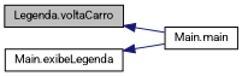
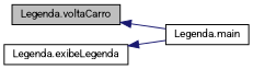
  digraph {
    fontname=Roboto
    rankdir=LR
    node [color=black fillcolor=white fontname=Roboto fontsize=10 shape=record style=filled]
    edge [color=midnightblue dir=back fontname=Roboto fontsize=10 labelfontname=Helvetica labelfontsize=10 style=solid]
    n1 [fillcolor=grey75 fontcolor=black height=0.2 label="Legenda.voltaCarro" width=0.4]
-   n2 [height=0.2 label="Main.main" width=0.4]
-   n3 [height=0.2 label="Main.exibeLegenda" width=0.4]
+   n2 [height=0.2 label="Legenda.main" width=0.4]
+   n3 [height=0.2 label="Legenda.exibeLegenda" width=0.4]
    n1 -> n2
    n3 -> n2
  }
